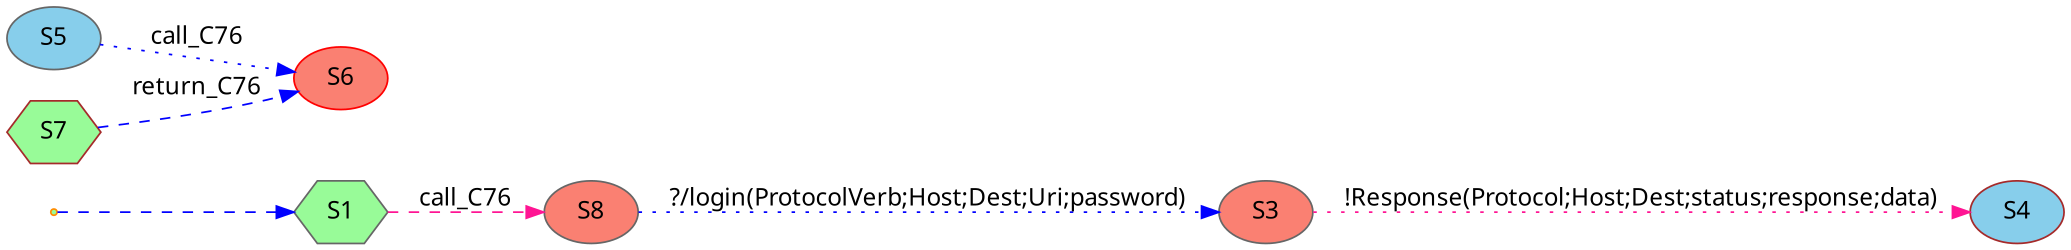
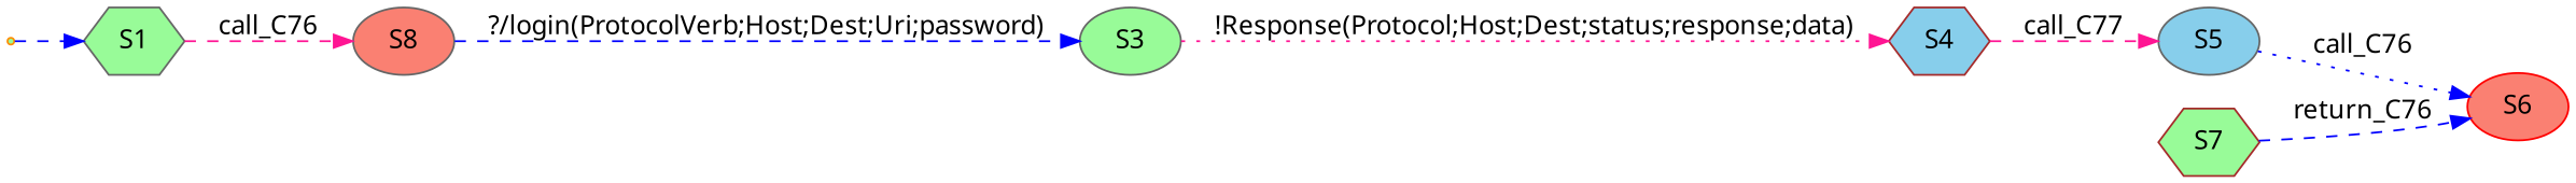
  digraph {
    fontname="Noto Sans"
    rankdir=LR
    node [color=gray40 fillcolor=palegreen fontname="Noto Sans" shape=ellipse style=filled]
    edge [color=blue fontname="Noto Sans" style=dashed]
    S00 [color=darkorange shape=point]
    n2 [label=S1 shape=hexagon]
    n3 [fillcolor=salmon label=S8]
-   n4 [fillcolor=salmon label=S3]
-   n5 [color=brown fillcolor=skyblue label=S4]
+   n4 [label=S3]
+   n5 [color=brown fillcolor=skyblue label=S4 shape=hexagon]
    n6 [fillcolor=skyblue label=S5]
    n7 [color=red fillcolor=salmon label=S6]
    n8 [color=brown label=S7 shape=hexagon]
    S00 -> n2
    n2 -> n3 [color=deeppink label=call_C76]
-   n3 -> n4 [label="?/login(ProtocolVerb;Host;Dest;Uri;password)" style=dotted]
+   n3 -> n4 [label="?/login(ProtocolVerb;Host;Dest;Uri;password)"]
    n4 -> n5 [color=deeppink label="!Response(Protocol;Host;Dest;status;response;data)" style=dotted]
+   n5 -> n6 [color=deeppink label=call_C77]
    n6 -> n7 [label=call_C76 style=dotted]
    n8 -> n7 [label=return_C76]
  }
